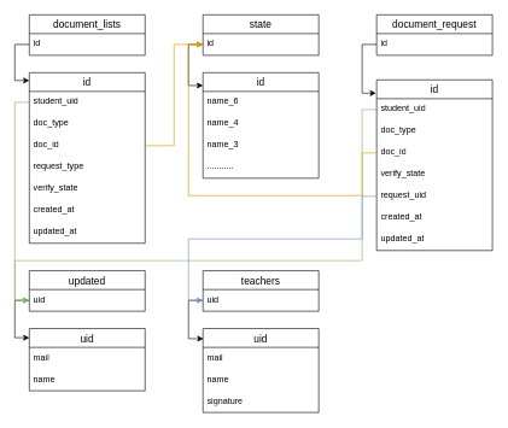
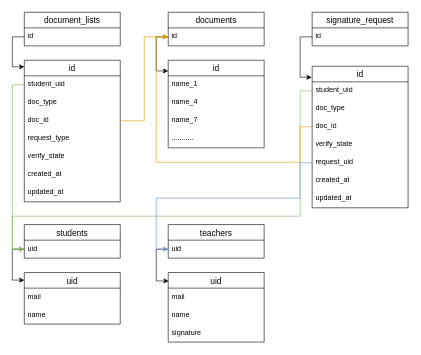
  <mxCell id="0" />
  <mxCell id="1" parent="0" />
  <mxCell id="2" value="teachers" style="swimlane;fontStyle=0;childLayout=stackLayout;horizontal=1;startSize=26;horizontalStack=0;resizeParent=1;resizeParentMax=0;resizeLast=0;collapsible=1;marginBottom=0;align=center;fontSize=14;" vertex="1" parent="1"><mxGeometry x="280" y="374" width="160" height="56" as="geometry" /></mxCell>
  <mxCell id="3" value="uid" style="text;strokeColor=none;fillColor=none;spacingLeft=4;spacingRight=4;overflow=hidden;rotatable=0;points=[[0,0.5],[1,0.5]];portConstraint=eastwest;fontSize=12;whiteSpace=wrap;html=1;" vertex="1" parent="2"><mxGeometry y="26" width="160" height="30" as="geometry" /></mxCell>
  <mxCell id="4" value="document_lists" style="swimlane;fontStyle=0;childLayout=stackLayout;horizontal=1;startSize=26;horizontalStack=0;resizeParent=1;resizeParentMax=0;resizeLast=0;collapsible=1;marginBottom=0;align=center;fontSize=14;" vertex="1" parent="1"><mxGeometry x="40" y="20" width="160" height="56" as="geometry" /></mxCell>
  <mxCell id="5" value="id" style="text;strokeColor=none;fillColor=none;spacingLeft=4;spacingRight=4;overflow=hidden;rotatable=0;points=[[0,0.5],[1,0.5]];portConstraint=eastwest;fontSize=12;whiteSpace=wrap;html=1;" vertex="1" parent="4"><mxGeometry y="26" width="160" height="30" as="geometry" /></mxCell>
  <mxCell id="6" value="id" style="swimlane;fontStyle=0;childLayout=stackLayout;horizontal=1;startSize=26;horizontalStack=0;resizeParent=1;resizeParentMax=0;resizeLast=0;collapsible=1;marginBottom=0;align=center;fontSize=14;" vertex="1" parent="1"><mxGeometry x="40" y="100" width="160" height="236" as="geometry" /></mxCell>
  <mxCell id="7" value="student_uid" style="text;strokeColor=none;fillColor=none;spacingLeft=4;spacingRight=4;overflow=hidden;rotatable=0;points=[[0,0.5],[1,0.5]];portConstraint=eastwest;fontSize=12;whiteSpace=wrap;html=1;" vertex="1" parent="6"><mxGeometry y="26" width="160" height="30" as="geometry" /></mxCell>
  <mxCell id="8" value="doc_type" style="text;strokeColor=none;fillColor=none;spacingLeft=4;spacingRight=4;overflow=hidden;rotatable=0;points=[[0,0.5],[1,0.5]];portConstraint=eastwest;fontSize=12;whiteSpace=wrap;html=1;" vertex="1" parent="6"><mxGeometry y="56" width="160" height="30" as="geometry" /></mxCell>
  <mxCell id="9" value="doc_id" style="text;strokeColor=none;fillColor=none;spacingLeft=4;spacingRight=4;overflow=hidden;rotatable=0;points=[[0,0.5],[1,0.5]];portConstraint=eastwest;fontSize=12;whiteSpace=wrap;html=1;" vertex="1" parent="6"><mxGeometry y="86" width="160" height="30" as="geometry" /></mxCell>
  <mxCell id="10" value="request_type" style="text;strokeColor=none;fillColor=none;spacingLeft=4;spacingRight=4;overflow=hidden;rotatable=0;points=[[0,0.5],[1,0.5]];portConstraint=eastwest;fontSize=12;whiteSpace=wrap;html=1;" vertex="1" parent="6"><mxGeometry y="116" width="160" height="30" as="geometry" /></mxCell>
  <mxCell id="11" value="verify_state" style="text;strokeColor=none;fillColor=none;spacingLeft=4;spacingRight=4;overflow=hidden;rotatable=0;points=[[0,0.5],[1,0.5]];portConstraint=eastwest;fontSize=12;whiteSpace=wrap;html=1;" vertex="1" parent="6"><mxGeometry y="146" width="160" height="30" as="geometry" /></mxCell>
  <mxCell id="12" value="created_at" style="text;strokeColor=none;fillColor=none;spacingLeft=4;spacingRight=4;overflow=hidden;rotatable=0;points=[[0,0.5],[1,0.5]];portConstraint=eastwest;fontSize=12;whiteSpace=wrap;html=1;" vertex="1" parent="6"><mxGeometry y="176" width="160" height="30" as="geometry" /></mxCell>
  <mxCell id="13" value="updated_at" style="text;strokeColor=none;fillColor=none;spacingLeft=4;spacingRight=4;overflow=hidden;rotatable=0;points=[[0,0.5],[1,0.5]];portConstraint=eastwest;fontSize=12;whiteSpace=wrap;html=1;" vertex="1" parent="6"><mxGeometry y="206" width="160" height="30" as="geometry" /></mxCell>
- <mxCell id="14" value="state" style="swimlane;fontStyle=0;childLayout=stackLayout;horizontal=1;startSize=26;horizontalStack=0;resizeParent=1;resizeParentMax=0;resizeLast=0;collapsible=1;marginBottom=0;align=center;fontSize=14;" vertex="1" parent="1"><mxGeometry x="280" y="20" width="160" height="56" as="geometry" /></mxCell>
+ <mxCell id="14" value="documents" style="swimlane;fontStyle=0;childLayout=stackLayout;horizontal=1;startSize=26;horizontalStack=0;resizeParent=1;resizeParentMax=0;resizeLast=0;collapsible=1;marginBottom=0;align=center;fontSize=14;" vertex="1" parent="1"><mxGeometry x="280" y="20" width="160" height="56" as="geometry" /></mxCell>
  <mxCell id="15" value="id" style="text;strokeColor=none;fillColor=none;spacingLeft=4;spacingRight=4;overflow=hidden;rotatable=0;points=[[0,0.5],[1,0.5]];portConstraint=eastwest;fontSize=12;whiteSpace=wrap;html=1;" vertex="1" parent="14"><mxGeometry y="26" width="160" height="30" as="geometry" /></mxCell>
  <mxCell id="16" value="id" style="swimlane;fontStyle=0;childLayout=stackLayout;horizontal=1;startSize=26;horizontalStack=0;resizeParent=1;resizeParentMax=0;resizeLast=0;collapsible=1;marginBottom=0;align=center;fontSize=14;" vertex="1" parent="1"><mxGeometry x="280" y="100" width="160" height="146" as="geometry" /></mxCell>
- <mxCell id="17" value="name_6" style="text;strokeColor=none;fillColor=none;spacingLeft=4;spacingRight=4;overflow=hidden;rotatable=0;points=[[0,0.5],[1,0.5]];portConstraint=eastwest;fontSize=12;whiteSpace=wrap;html=1;" vertex="1" parent="16"><mxGeometry y="26" width="160" height="30" as="geometry" /></mxCell>
+ <mxCell id="17" value="name_1" style="text;strokeColor=none;fillColor=none;spacingLeft=4;spacingRight=4;overflow=hidden;rotatable=0;points=[[0,0.5],[1,0.5]];portConstraint=eastwest;fontSize=12;whiteSpace=wrap;html=1;" vertex="1" parent="16"><mxGeometry y="26" width="160" height="30" as="geometry" /></mxCell>
  <mxCell id="18" value="name_4" style="text;strokeColor=none;fillColor=none;spacingLeft=4;spacingRight=4;overflow=hidden;rotatable=0;points=[[0,0.5],[1,0.5]];portConstraint=eastwest;fontSize=12;whiteSpace=wrap;html=1;" vertex="1" parent="16"><mxGeometry y="56" width="160" height="30" as="geometry" /></mxCell>
- <mxCell id="19" value="name_3" style="text;strokeColor=none;fillColor=none;spacingLeft=4;spacingRight=4;overflow=hidden;rotatable=0;points=[[0,0.5],[1,0.5]];portConstraint=eastwest;fontSize=12;whiteSpace=wrap;html=1;" vertex="1" parent="16"><mxGeometry y="86" width="160" height="30" as="geometry" /></mxCell>
+ <mxCell id="19" value="name_7" style="text;strokeColor=none;fillColor=none;spacingLeft=4;spacingRight=4;overflow=hidden;rotatable=0;points=[[0,0.5],[1,0.5]];portConstraint=eastwest;fontSize=12;whiteSpace=wrap;html=1;" vertex="1" parent="16"><mxGeometry y="86" width="160" height="30" as="geometry" /></mxCell>
  <mxCell id="20" value="..........." style="text;strokeColor=none;fillColor=none;spacingLeft=4;spacingRight=4;overflow=hidden;rotatable=0;points=[[0,0.5],[1,0.5]];portConstraint=eastwest;fontSize=12;whiteSpace=wrap;html=1;" vertex="1" parent="16"><mxGeometry y="116" width="160" height="30" as="geometry" /></mxCell>
  <mxCell id="21" value="uid" style="swimlane;fontStyle=0;childLayout=stackLayout;horizontal=1;startSize=26;horizontalStack=0;resizeParent=1;resizeParentMax=0;resizeLast=0;collapsible=1;marginBottom=0;align=center;fontSize=14;" vertex="1" parent="1"><mxGeometry x="280" y="454" width="160" height="116" as="geometry" /></mxCell>
  <mxCell id="22" value="mail" style="text;strokeColor=none;fillColor=none;spacingLeft=4;spacingRight=4;overflow=hidden;rotatable=0;points=[[0,0.5],[1,0.5]];portConstraint=eastwest;fontSize=12;whiteSpace=wrap;html=1;" vertex="1" parent="21"><mxGeometry y="26" width="160" height="30" as="geometry" /></mxCell>
  <mxCell id="23" value="name" style="text;strokeColor=none;fillColor=none;spacingLeft=4;spacingRight=4;overflow=hidden;rotatable=0;points=[[0,0.5],[1,0.5]];portConstraint=eastwest;fontSize=12;whiteSpace=wrap;html=1;" vertex="1" parent="21"><mxGeometry y="56" width="160" height="30" as="geometry" /></mxCell>
  <mxCell id="24" value="signature" style="text;strokeColor=none;fillColor=none;spacingLeft=4;spacingRight=4;overflow=hidden;rotatable=0;points=[[0,0.5],[1,0.5]];portConstraint=eastwest;fontSize=12;whiteSpace=wrap;html=1;" vertex="1" parent="21"><mxGeometry y="86" width="160" height="30" as="geometry" /></mxCell>
- <mxCell id="25" value="updated" style="swimlane;fontStyle=0;childLayout=stackLayout;horizontal=1;startSize=26;horizontalStack=0;resizeParent=1;resizeParentMax=0;resizeLast=0;collapsible=1;marginBottom=0;align=center;fontSize=14;" vertex="1" parent="1"><mxGeometry x="40" y="374" width="160" height="56" as="geometry" /></mxCell>
+ <mxCell id="25" value="students" style="swimlane;fontStyle=0;childLayout=stackLayout;horizontal=1;startSize=26;horizontalStack=0;resizeParent=1;resizeParentMax=0;resizeLast=0;collapsible=1;marginBottom=0;align=center;fontSize=14;" vertex="1" parent="1"><mxGeometry x="40" y="374" width="160" height="56" as="geometry" /></mxCell>
  <mxCell id="26" value="uid" style="text;strokeColor=none;fillColor=none;spacingLeft=4;spacingRight=4;overflow=hidden;rotatable=0;points=[[0,0.5],[1,0.5]];portConstraint=eastwest;fontSize=12;whiteSpace=wrap;html=1;" vertex="1" parent="25"><mxGeometry y="26" width="160" height="30" as="geometry" /></mxCell>
  <mxCell id="27" value="uid" style="swimlane;fontStyle=0;childLayout=stackLayout;horizontal=1;startSize=26;horizontalStack=0;resizeParent=1;resizeParentMax=0;resizeLast=0;collapsible=1;marginBottom=0;align=center;fontSize=14;" vertex="1" parent="1"><mxGeometry x="40" y="454" width="160" height="86" as="geometry" /></mxCell>
  <mxCell id="28" value="mail" style="text;strokeColor=none;fillColor=none;spacingLeft=4;spacingRight=4;overflow=hidden;rotatable=0;points=[[0,0.5],[1,0.5]];portConstraint=eastwest;fontSize=12;whiteSpace=wrap;html=1;" vertex="1" parent="27"><mxGeometry y="26" width="160" height="30" as="geometry" /></mxCell>
  <mxCell id="29" value="name" style="text;strokeColor=none;fillColor=none;spacingLeft=4;spacingRight=4;overflow=hidden;rotatable=0;points=[[0,0.5],[1,0.5]];portConstraint=eastwest;fontSize=12;whiteSpace=wrap;html=1;" vertex="1" parent="27"><mxGeometry y="56" width="160" height="30" as="geometry" /></mxCell>
- <mxCell id="30" value="document_request" style="swimlane;fontStyle=0;childLayout=stackLayout;horizontal=1;startSize=26;horizontalStack=0;resizeParent=1;resizeParentMax=0;resizeLast=0;collapsible=1;marginBottom=0;align=center;fontSize=14;" vertex="1" parent="1"><mxGeometry x="520" y="20" width="160" height="56" as="geometry" /></mxCell>
+ <mxCell id="30" value="signature_request" style="swimlane;fontStyle=0;childLayout=stackLayout;horizontal=1;startSize=26;horizontalStack=0;resizeParent=1;resizeParentMax=0;resizeLast=0;collapsible=1;marginBottom=0;align=center;fontSize=14;" vertex="1" parent="1"><mxGeometry x="520" y="20" width="160" height="56" as="geometry" /></mxCell>
  <mxCell id="31" value="id" style="text;strokeColor=none;fillColor=none;spacingLeft=4;spacingRight=4;overflow=hidden;rotatable=0;points=[[0,0.5],[1,0.5]];portConstraint=eastwest;fontSize=12;whiteSpace=wrap;html=1;" vertex="1" parent="30"><mxGeometry y="26" width="160" height="30" as="geometry" /></mxCell>
  <mxCell id="32" value="id" style="swimlane;fontStyle=0;childLayout=stackLayout;horizontal=1;startSize=26;horizontalStack=0;resizeParent=1;resizeParentMax=0;resizeLast=0;collapsible=1;marginBottom=0;align=center;fontSize=14;" vertex="1" parent="1"><mxGeometry x="520" y="110" width="160" height="236" as="geometry" /></mxCell>
  <mxCell id="33" value="student_uid" style="text;strokeColor=none;fillColor=none;spacingLeft=4;spacingRight=4;overflow=hidden;rotatable=0;points=[[0,0.5],[1,0.5]];portConstraint=eastwest;fontSize=12;whiteSpace=wrap;html=1;" vertex="1" parent="32"><mxGeometry y="26" width="160" height="30" as="geometry" /></mxCell>
  <mxCell id="34" value="doc_type" style="text;strokeColor=none;fillColor=none;spacingLeft=4;spacingRight=4;overflow=hidden;rotatable=0;points=[[0,0.5],[1,0.5]];portConstraint=eastwest;fontSize=12;whiteSpace=wrap;html=1;" vertex="1" parent="32"><mxGeometry y="56" width="160" height="30" as="geometry" /></mxCell>
  <mxCell id="35" value="doc_id" style="text;strokeColor=none;fillColor=none;spacingLeft=4;spacingRight=4;overflow=hidden;rotatable=0;points=[[0,0.5],[1,0.5]];portConstraint=eastwest;fontSize=12;whiteSpace=wrap;html=1;" vertex="1" parent="32"><mxGeometry y="86" width="160" height="30" as="geometry" /></mxCell>
  <mxCell id="36" value="verify_state" style="text;strokeColor=none;fillColor=none;spacingLeft=4;spacingRight=4;overflow=hidden;rotatable=0;points=[[0,0.5],[1,0.5]];portConstraint=eastwest;fontSize=12;whiteSpace=wrap;html=1;" vertex="1" parent="32"><mxGeometry y="116" width="160" height="30" as="geometry" /></mxCell>
  <mxCell id="37" value="request_uid" style="text;strokeColor=none;fillColor=none;spacingLeft=4;spacingRight=4;overflow=hidden;rotatable=0;points=[[0,0.5],[1,0.5]];portConstraint=eastwest;fontSize=12;whiteSpace=wrap;html=1;" vertex="1" parent="32"><mxGeometry y="146" width="160" height="30" as="geometry" /></mxCell>
  <mxCell id="38" value="created_at" style="text;strokeColor=none;fillColor=none;spacingLeft=4;spacingRight=4;overflow=hidden;rotatable=0;points=[[0,0.5],[1,0.5]];portConstraint=eastwest;fontSize=12;whiteSpace=wrap;html=1;" vertex="1" parent="32"><mxGeometry y="176" width="160" height="30" as="geometry" /></mxCell>
  <mxCell id="39" value="updated_at" style="text;strokeColor=none;fillColor=none;spacingLeft=4;spacingRight=4;overflow=hidden;rotatable=0;points=[[0,0.5],[1,0.5]];portConstraint=eastwest;fontSize=12;whiteSpace=wrap;html=1;" vertex="1" parent="32"><mxGeometry y="206" width="160" height="30" as="geometry" /></mxCell>
  <mxCell id="40" style="edgeStyle=orthogonalEdgeStyle;rounded=0;orthogonalLoop=1;jettySize=auto;html=1;entryX=0;entryY=0.046;entryDx=0;entryDy=0;entryPerimeter=0;" edge="1" parent="1" source="5" target="6"><mxGeometry relative="1" as="geometry" /></mxCell>
  <mxCell id="41" style="edgeStyle=orthogonalEdgeStyle;rounded=0;orthogonalLoop=1;jettySize=auto;html=1;entryX=-0.005;entryY=0.078;entryDx=0;entryDy=0;entryPerimeter=0;" edge="1" parent="1" source="31" target="32"><mxGeometry relative="1" as="geometry" /></mxCell>
  <mxCell id="42" style="edgeStyle=orthogonalEdgeStyle;rounded=0;orthogonalLoop=1;jettySize=auto;html=1;entryX=0;entryY=0.122;entryDx=0;entryDy=0;entryPerimeter=0;" edge="1" parent="1" source="15" target="16"><mxGeometry relative="1" as="geometry" /></mxCell>
  <mxCell id="43" style="edgeStyle=orthogonalEdgeStyle;rounded=0;orthogonalLoop=1;jettySize=auto;html=1;entryX=0;entryY=0.5;entryDx=0;entryDy=0;fillColor=#ffe6cc;strokeColor=#d79b00;" edge="1" parent="1" source="9" target="15"><mxGeometry relative="1" as="geometry" /></mxCell>
  <mxCell id="44" style="edgeStyle=orthogonalEdgeStyle;rounded=0;orthogonalLoop=1;jettySize=auto;html=1;entryX=0.004;entryY=0.121;entryDx=0;entryDy=0;entryPerimeter=0;" edge="1" parent="1" source="3" target="21"><mxGeometry relative="1" as="geometry" /></mxCell>
  <mxCell id="45" style="edgeStyle=orthogonalEdgeStyle;rounded=0;orthogonalLoop=1;jettySize=auto;html=1;entryX=0;entryY=0.147;entryDx=0;entryDy=0;entryPerimeter=0;" edge="1" parent="1" source="26" target="27"><mxGeometry relative="1" as="geometry" /></mxCell>
  <mxCell id="46" style="edgeStyle=orthogonalEdgeStyle;rounded=0;orthogonalLoop=1;jettySize=auto;html=1;entryX=0;entryY=0.5;entryDx=0;entryDy=0;fillColor=#d5e8d4;strokeColor=#82b366;" edge="1" parent="1" source="7" target="26"><mxGeometry relative="1" as="geometry" /></mxCell>
  <mxCell id="47" style="edgeStyle=orthogonalEdgeStyle;rounded=0;orthogonalLoop=1;jettySize=auto;html=1;entryX=0;entryY=0.5;entryDx=0;entryDy=0;fillColor=#d5e8d4;strokeColor=#82b366;" edge="1" parent="1" source="33" target="26"><mxGeometry relative="1" as="geometry"><Array as="points"><mxPoint x="500" y="151" /><mxPoint x="500" y="360" /><mxPoint x="20" y="360" /><mxPoint x="20" y="415" /></Array></mxGeometry></mxCell>
  <mxCell id="48" style="edgeStyle=orthogonalEdgeStyle;rounded=0;orthogonalLoop=1;jettySize=auto;html=1;entryX=0;entryY=0.5;entryDx=0;entryDy=0;fillColor=#ffe6cc;strokeColor=#d79b00;" edge="1" parent="1" source="35" target="15"><mxGeometry relative="1" as="geometry"><Array as="points"><mxPoint x="500" y="211" /><mxPoint x="500" y="270" /><mxPoint x="260" y="270" /><mxPoint x="260" y="61" /></Array></mxGeometry></mxCell>
  <mxCell id="49" style="edgeStyle=orthogonalEdgeStyle;rounded=0;orthogonalLoop=1;jettySize=auto;html=1;entryX=0;entryY=0.5;entryDx=0;entryDy=0;fillColor=#dae8fc;strokeColor=#6c8ebf;" edge="1" parent="1" source="37" target="3"><mxGeometry relative="1" as="geometry"><Array as="points"><mxPoint x="500" y="271" /><mxPoint x="500" y="330" /><mxPoint x="260" y="330" /><mxPoint x="260" y="415" /></Array></mxGeometry></mxCell>
